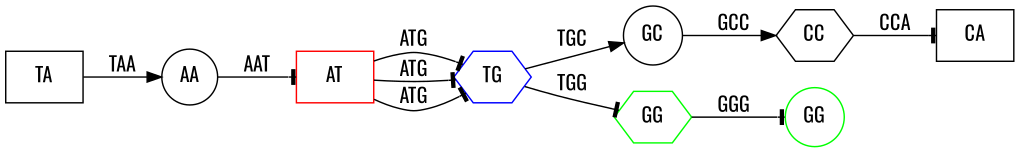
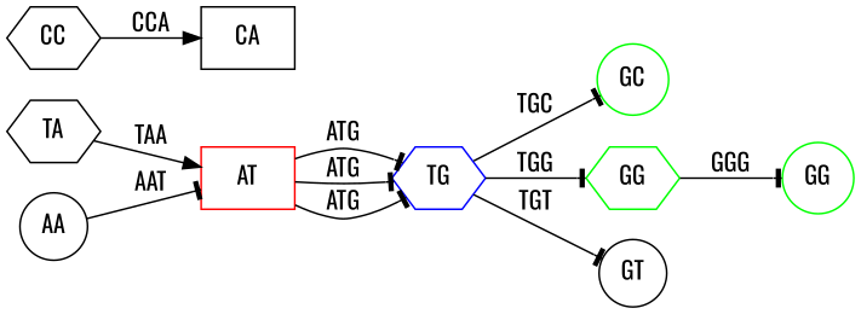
  digraph {
    fontname=Oswald
    rankdir=LR
    node [fontname=Oswald shape=circle]
    edge [arrowhead=tee fontname=Oswald]
-   n1 [label=TA shape=box]
+   n1 [label=TA shape=hexagon]
    n2 [label=AA]
    n3 [color=red label=AT shape=box]
    n4 [color=blue label=TG shape=hexagon]
-   n5 [label=GC]
+   n5 [label=GC color=green]
    n6 [color=green label=GG shape=hexagon]
+   n7 [label=GT]
    n8 [label=CC shape=hexagon]
    n9 [color=green label=GG]
    n10 [label=CA shape=box]
-   n1 -> n2 [arrowhead=normal label=TAA]
+   n1 -> n3 [arrowhead=normal label=TAA]
    n2 -> n3 [label=AAT]
    n3 -> n4 [label=ATG]
    n3 -> n4 [label=ATG]
    n3 -> n4 [label=ATG]
-   n4 -> n5 [arrowhead=normal label=TGC]
+   n4 -> n5 [label=TGC]
    n4 -> n6 [label=TGG]
-   n5 -> n8 [arrowhead=normal label=GCC]
+   n4 -> n7 [label=TGT]
    n6 -> n9 [label=GGG]
-   n8 -> n10 [label=CCA]
+   n8 -> n10 [arrowhead=normal label=CCA]
  }
